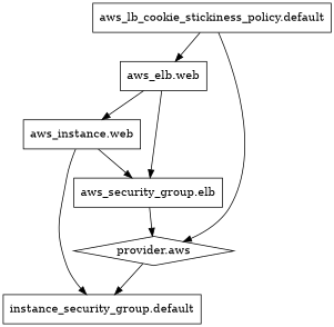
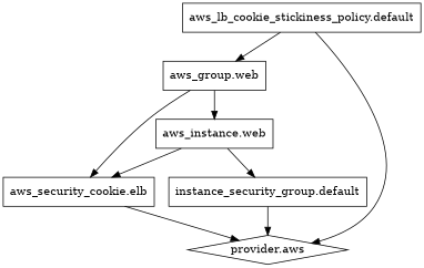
  digraph {
    compound=true
    newrank=true
    node [shape=box]
-   n1 [label="aws_elb.web"]
+   n1 [label="aws_group.web"]
    n2 [label="aws_instance.web"]
-   n3 [label="aws_security_group.elb"]
+   n3 [label="aws_security_cookie.elb"]
    n4 [label="provider.aws" shape=diamond]
    n5 [label="instance_security_group.default"]
    n6 [label="aws_lb_cookie_stickiness_policy.default"]
    subgraph sub_1 {
      n1
      n2
      n3
      n4
      n5
      n6
    }
    n1 -> n2
    n1 -> n3
    n2 -> n3
    n2 -> n5
    n3 -> n4
-   n4 -> n5
+   n5 -> n4
    n6 -> n1
    n6 -> n4
  }
